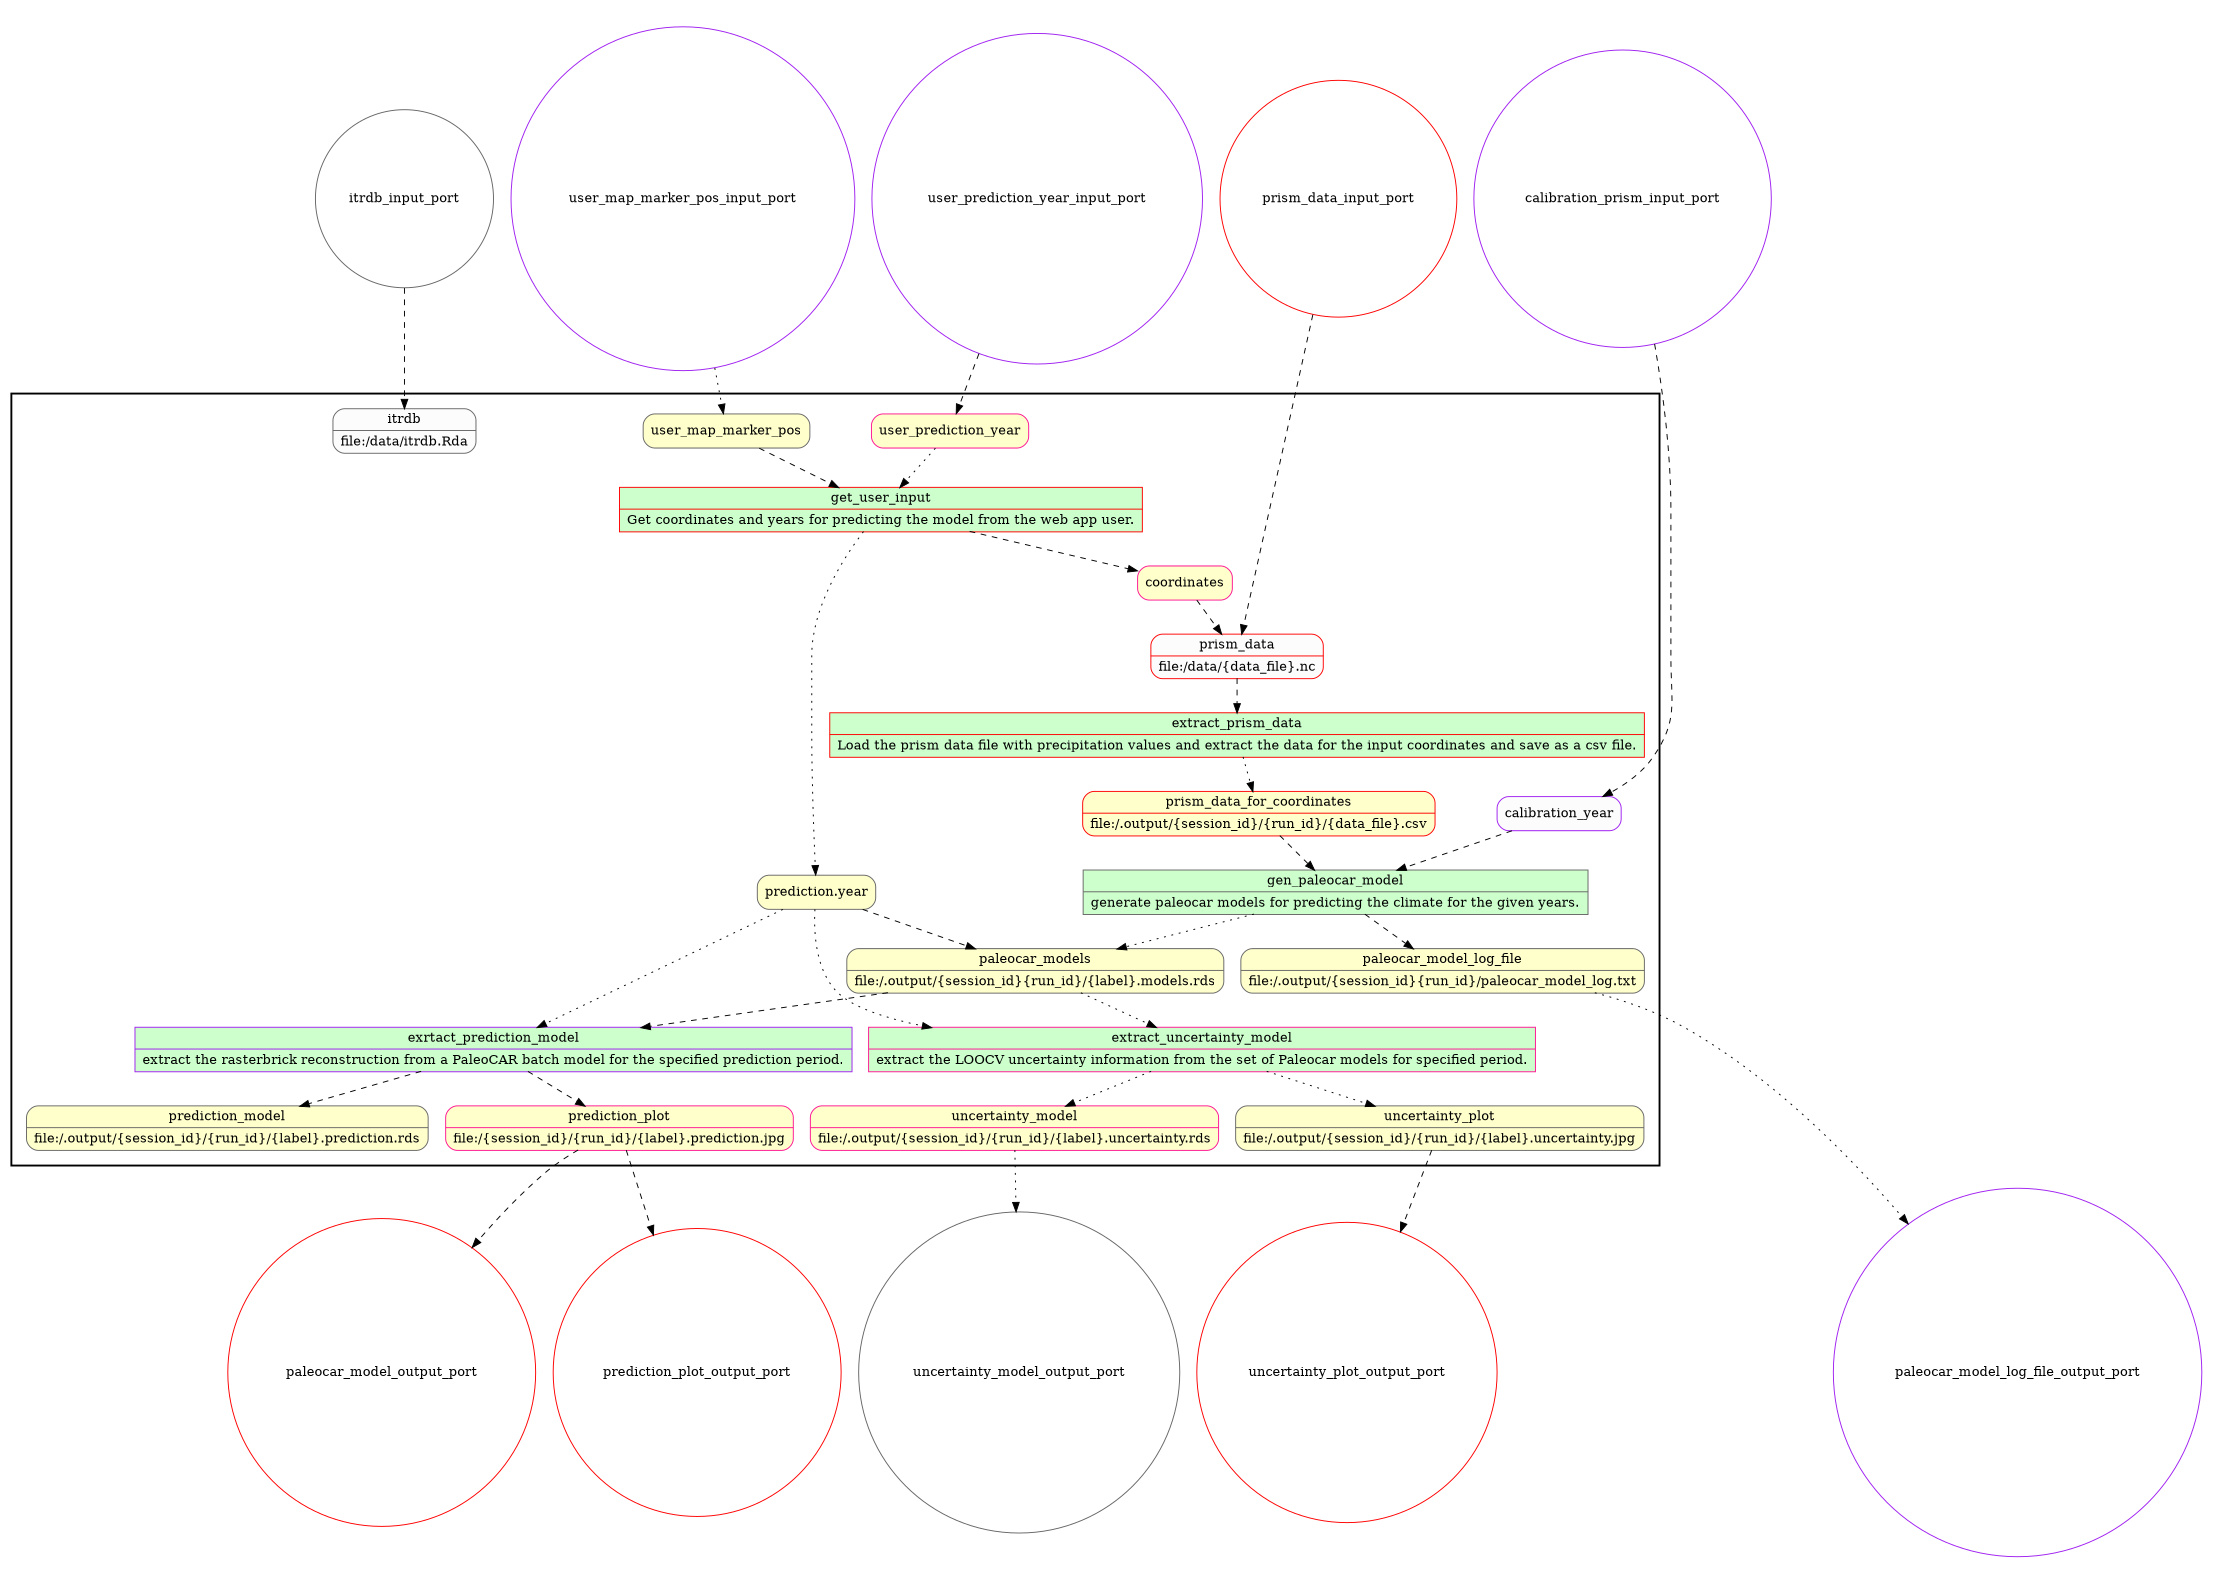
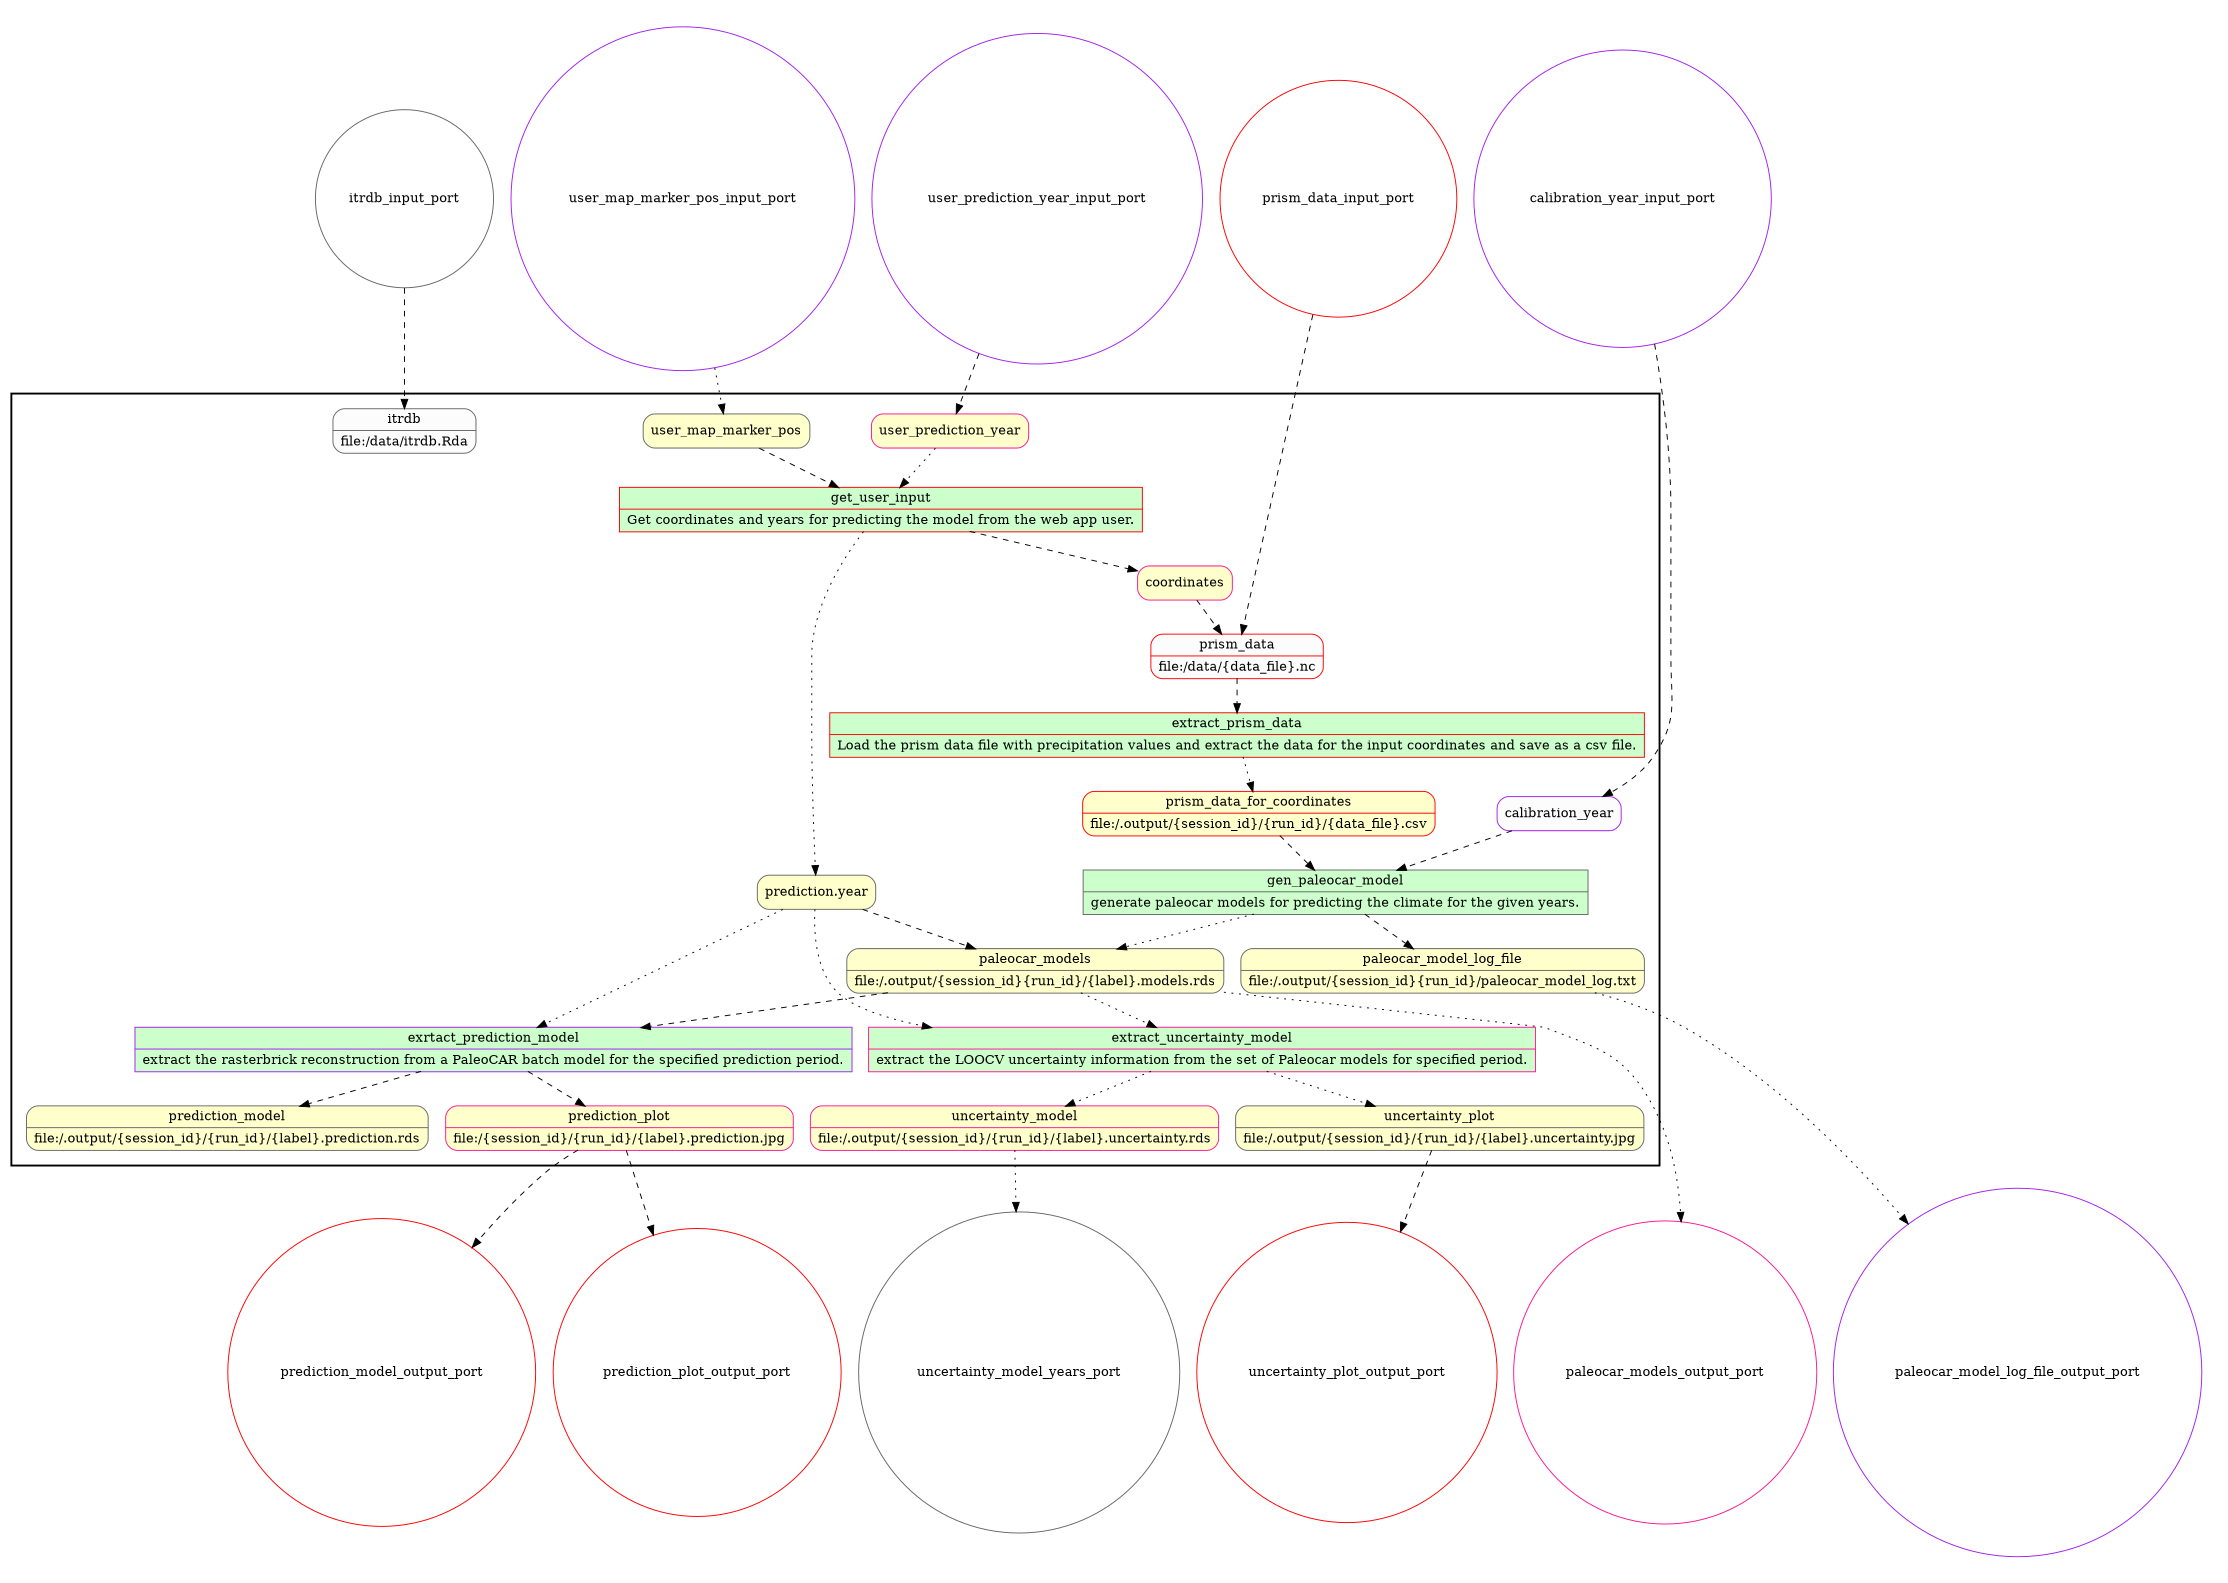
  digraph {
    fontname="DejaVu Serif"
    fontsize=18
    labelloc=t
    rankdir=TB
    node [color=gray40 fillcolor="#FFFFCC" fontname="DejaVu Serif" peripheries=1 shape=record style="rounded,filled"]
    edge [fontname="DejaVu Serif" style=dashed]
    n1 [color=red fillcolor="#CCFFCC" label="{<f0> get_user_input |<f1> Get coordinates and years for predicting the model from the web app user.}" rankdir=LR style=filled]
    coordinates [color=deeppink shape=box]
    "prediction.year" [shape=box]
    n4 [color=red fillcolor="#CCFFCC" label="{<f0> extract_prism_data |<f1> Load the prism data file with precipitation values and extract the data for the input coordinates and save as a csv file.}" rankdir=LR style=filled]
    n5 [color=red label="{<f0> prism_data_for_coordinates |<f1> file\:/.output/\{session_id\}/\{run_id\}/\{data_file\}.csv}" rankdir=LR]
    n6 [fillcolor="#CCFFCC" label="{<f0> gen_paleocar_model |<f1> generate paleocar models for predicting the climate for the given years.}" rankdir=LR style=filled]
    n7 [label="{<f0> paleocar_models |<f1> file\:/.output/\{session_id\}\{run_id\}/\{label\}.models.rds}" rankdir=LR]
    n8 [label="{<f0> paleocar_model_log_file |<f1> file\:/.output/\{session_id\}\{run_id\}/paleocar_model_log.txt}" rankdir=LR]
    n9 [color=purple fillcolor="#CCFFCC" label="{<f0> exrtact_prediction_model |<f1> extract the rasterbrick reconstruction from a PaleoCAR batch model for the specified prediction period.}" rankdir=LR style=filled]
    n10 [label="{<f0> prediction_model |<f1> file\:/.output/\{session_id\}/\{run_id\}/\{label\}.prediction.rds}" rankdir=LR]
    n11 [color=deeppink label="{<f0> prediction_plot |<f1> file\:/\{session_id\}/\{run_id\}/\{label\}.prediction.jpg}" rankdir=LR]
    n12 [color=deeppink fillcolor="#CCFFCC" label="{<f0> extract_uncertainty_model |<f1> extract the LOOCV uncertainty information from the set of Paleocar models for specified period.}" rankdir=LR style=filled]
    n13 [color=deeppink label="{<f0> uncertainty_model |<f1> file\:/.output/\{session_id\}/\{run_id\}/\{label\}.uncertainty.rds}" rankdir=LR]
    n14 [label="{<f0> uncertainty_plot |<f1> file\:/.output/\{session_id\}/\{run_id\}/\{label\}.uncertainty.jpg}" rankdir=LR]
    user_map_marker_pos [shape=box]
    user_prediction_year [color=deeppink shape=box]
    n17 [color=red fillcolor="#FCFCFC" label="{<f0> prism_data |<f1> file\:/data/\{data_file\}.nc}" rankdir=LR]
    calibration_year [color=purple fillcolor="#FCFCFC" shape=box]
    n19 [fillcolor="#FCFCFC" label="{<f0> itrdb |<f1> file\:/data/itrdb.Rda}" rankdir=LR]
    user_map_marker_pos_input_port [color=purple fillcolor="#FFFFFF" shape=circle width=0.2]
    user_prediction_year_input_port [color=purple fillcolor="#FFFFFF" shape=circle width=0.2]
    prism_data_input_port [color=red fillcolor="#FFFFFF" shape=circle width=0.2]
    itrdb_input_port [fillcolor="#FFFFFF" shape=circle width=0.2]
-   calibration_year_input_port [color=purple fillcolor="#FFFFFF" shape=circle width=0.2 label=calibration_prism_input_port]
-   prediction_model_output_port [color=red fillcolor="#FFFFFF" shape=circle width=0.2 label=paleocar_model_output_port]
-   uncertainty_model_output_port [fillcolor="#FFFFFF" shape=circle width=0.2]
+   calibration_year_input_port [color=purple fillcolor="#FFFFFF" shape=circle width=0.2]
+   paleocar_models_output_port [color=deeppink fillcolor="#FFFFFF" shape=circle width=0.2]
+   prediction_model_output_port [color=red fillcolor="#FFFFFF" shape=circle width=0.2]
+   uncertainty_model_output_port [fillcolor="#FFFFFF" shape=circle width=0.2 label=uncertainty_model_years_port]
    prediction_plot_output_port [color=red fillcolor="#FFFFFF" shape=circle width=0.2]
    uncertainty_plot_output_port [color=red fillcolor="#FFFFFF" shape=circle width=0.2]
    paleocar_model_log_file_output_port [color=purple fillcolor="#FFFFFF" shape=circle width=0.2]
    subgraph cluster_1 {
      color=black
      penwidth=2
      subgraph cluster_2 {
        color=black
        penwidth=0
        n1
        coordinates
        "prediction.year"
        n4
        n5
        n6
        n7
        n8
        n9
        n10
        n11
        n12
        n13
        n14
        user_map_marker_pos
        user_prediction_year
        n17
        calibration_year
        n19
      }
    }
    subgraph cluster_3 {
      penwidth=0
      subgraph cluster_4 {
        penwidth=0
        user_map_marker_pos_input_port
        user_prediction_year_input_port
        prism_data_input_port
        itrdb_input_port
        calibration_year_input_port
      }
    }
    subgraph cluster_5 {
      penwidth=0
      subgraph cluster_6 {
        penwidth=0
+       paleocar_models_output_port
        prediction_model_output_port
        uncertainty_model_output_port
        prediction_plot_output_port
        uncertainty_plot_output_port
        paleocar_model_log_file_output_port
      }
    }
    n1 -> coordinates
    n1 -> "prediction.year" [style=dotted]
    coordinates -> n17
    "prediction.year" -> n7
    "prediction.year" -> n9 [style=dotted]
    "prediction.year" -> n12 [style=dotted]
    n4 -> n5 [style=dotted]
    n5 -> n6
    n6 -> n7 [style=dotted]
    n6 -> n8
    n7 -> n9
    n7 -> n12 [style=dotted]
+   n7 -> paleocar_models_output_port [style=dotted]
    n8 -> paleocar_model_log_file_output_port [style=dotted]
    n9 -> n10
    n9 -> n11
    n11 -> prediction_model_output_port
    n11 -> prediction_plot_output_port
    n12 -> n13 [style=dotted]
    n12 -> n14 [style=dotted]
    n13 -> uncertainty_model_output_port [style=dotted]
    n14 -> uncertainty_plot_output_port
    user_map_marker_pos -> n1
    user_prediction_year -> n1 [style=dotted]
    n17 -> n4
    calibration_year -> n6
    user_map_marker_pos_input_port -> user_map_marker_pos [style=dotted]
    user_prediction_year_input_port -> user_prediction_year
    prism_data_input_port -> n17
    itrdb_input_port -> n19
    calibration_year_input_port -> calibration_year
  }
